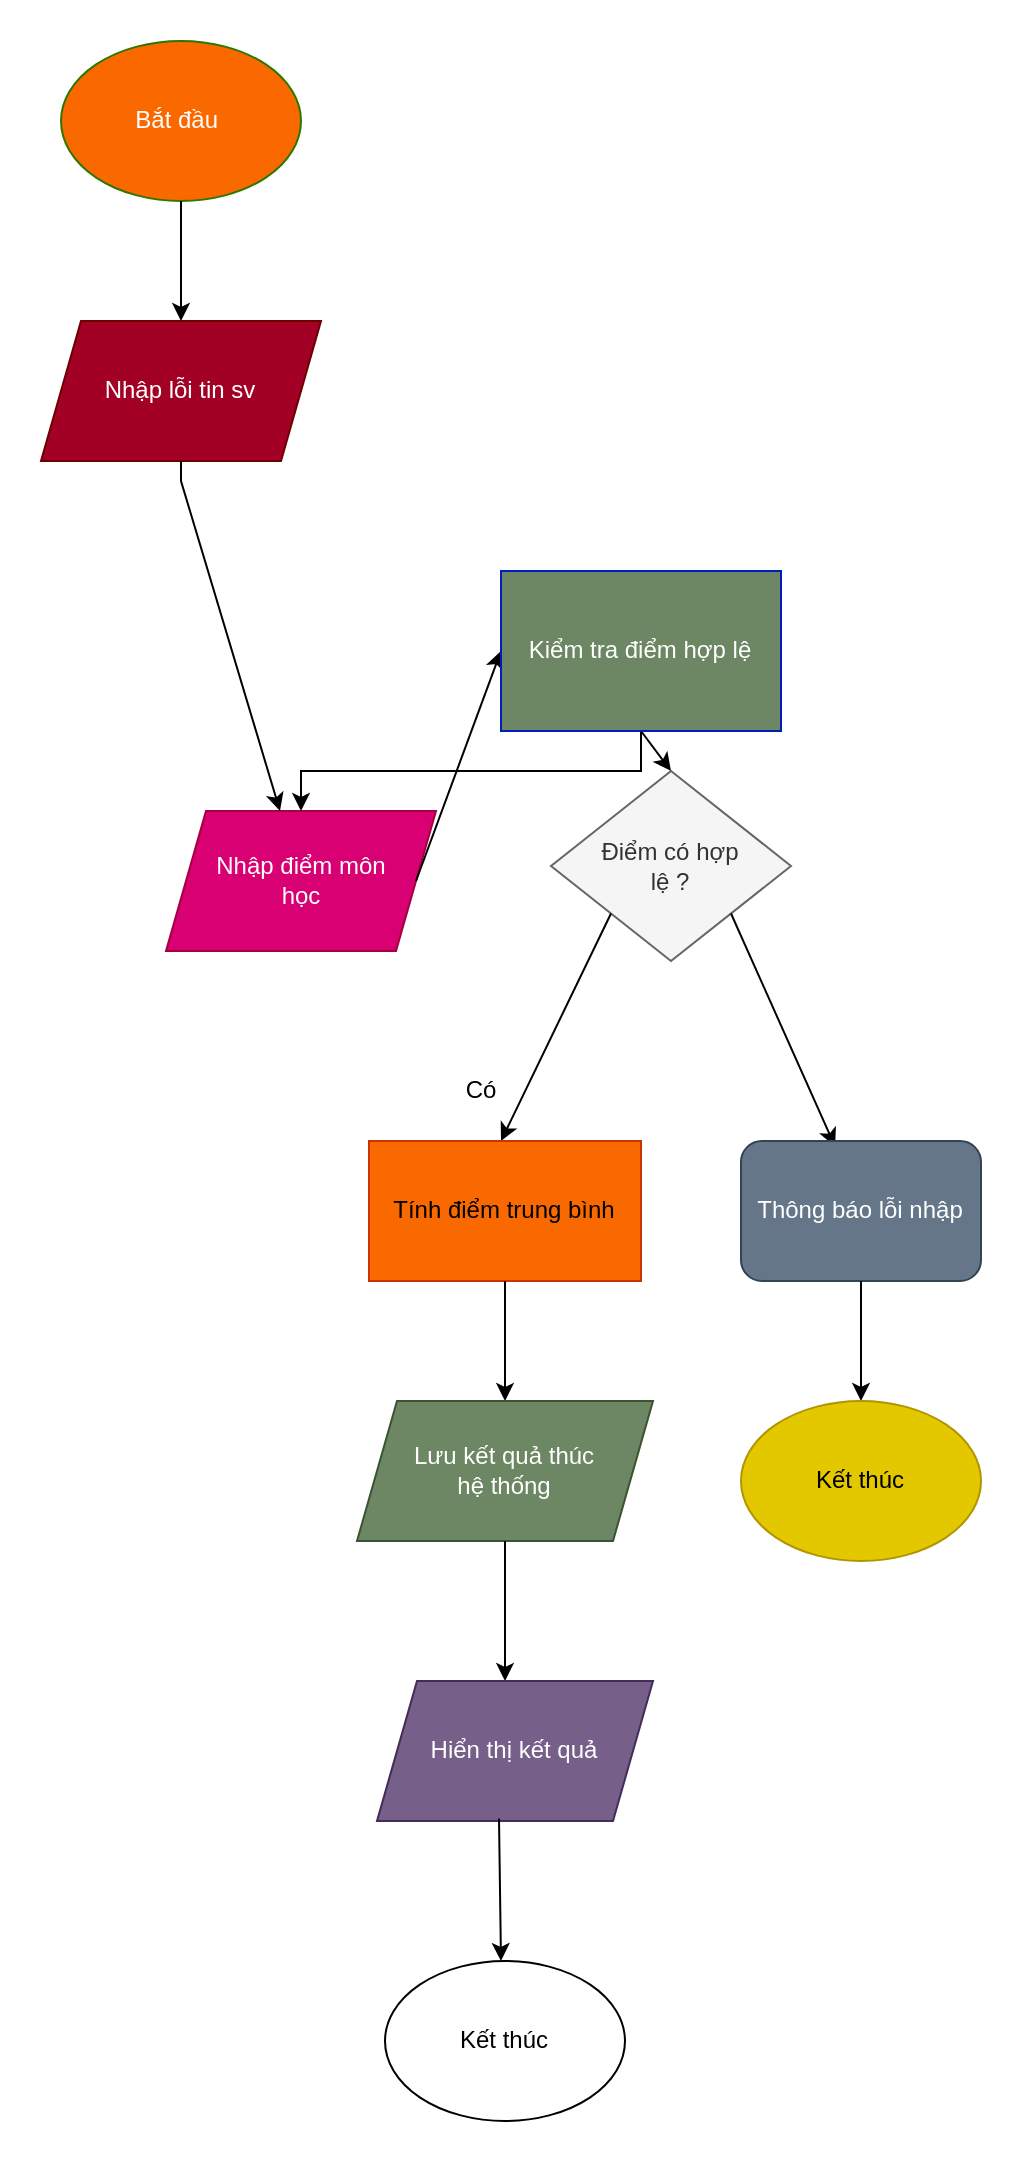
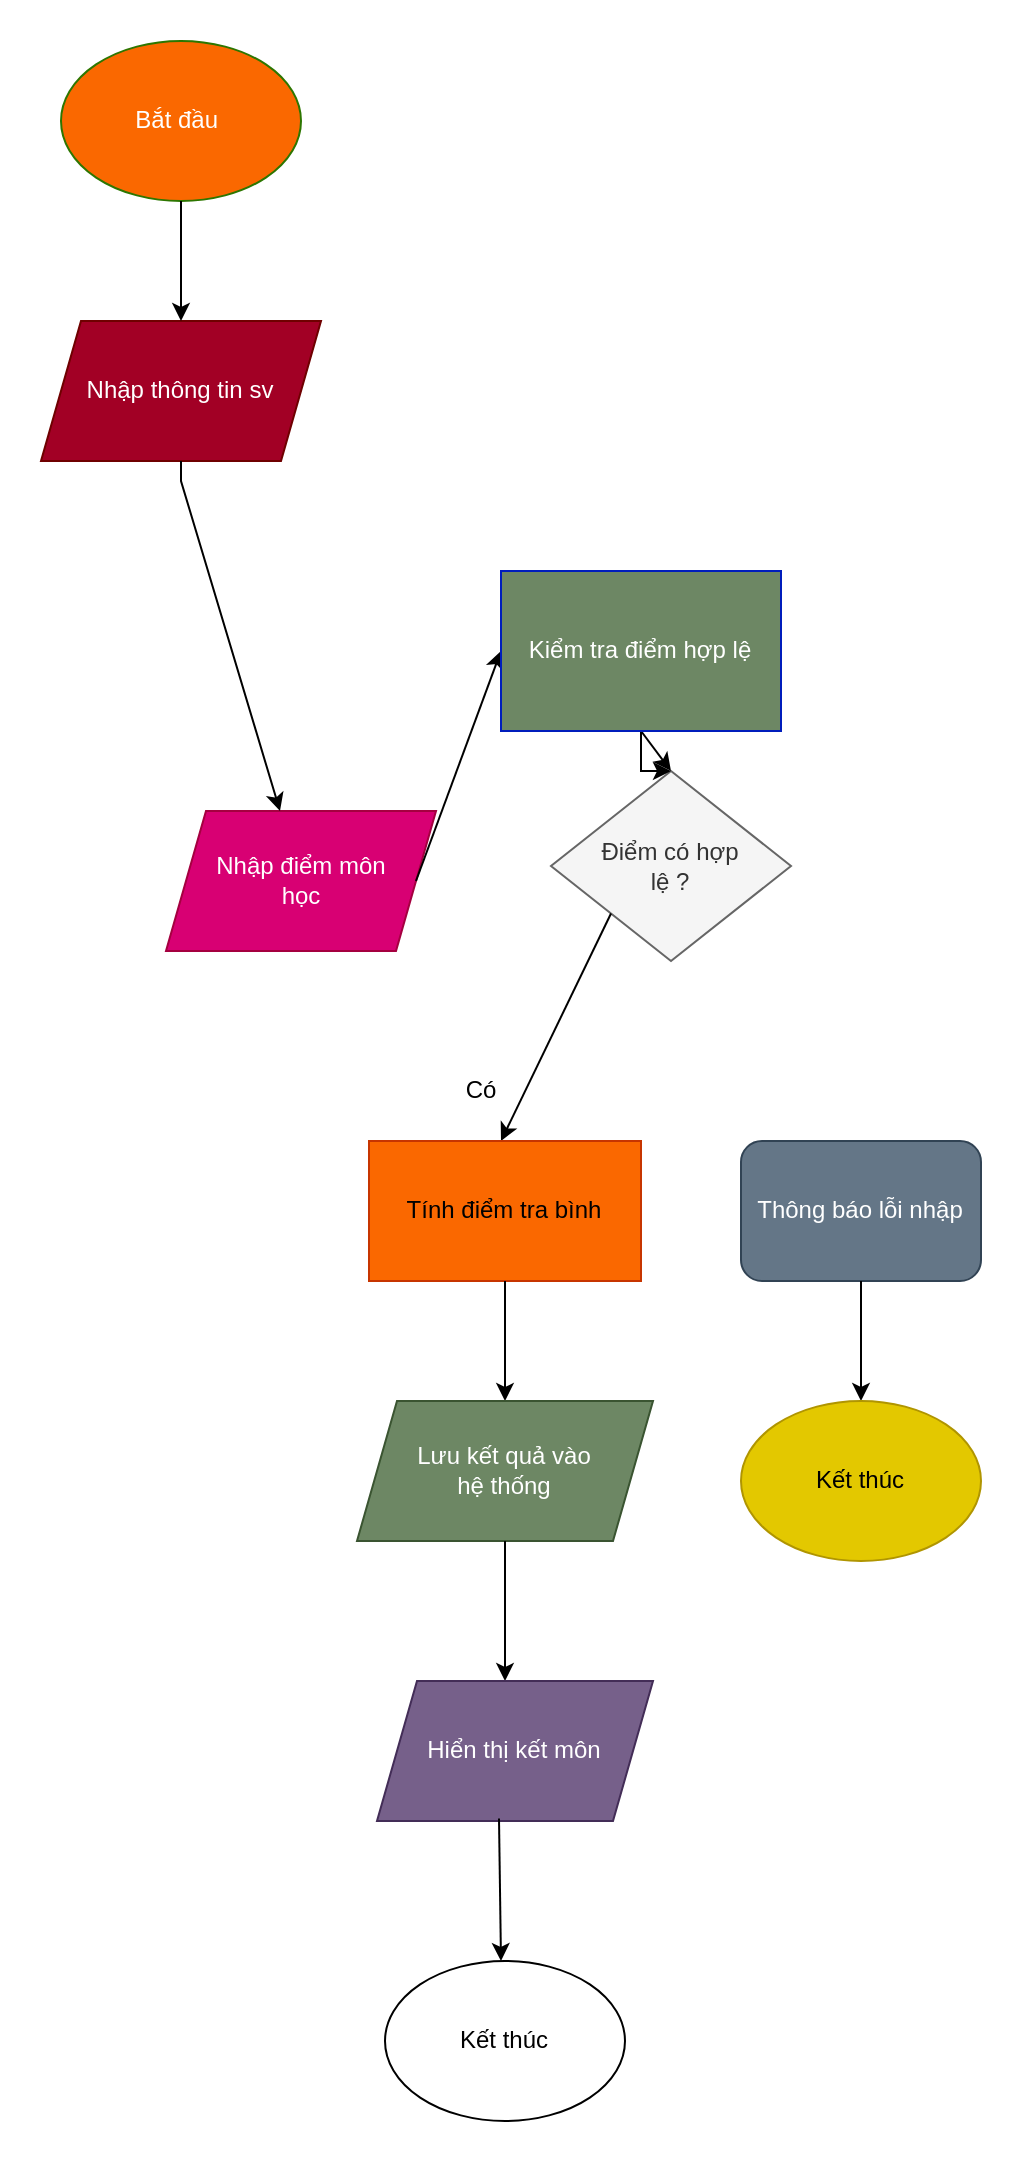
  <mxCell id="0" />
  <mxCell id="1" parent="0" />
  <mxCell id="2" value="Bắt đầu&amp;nbsp;" style="ellipse;whiteSpace=wrap;html=1;fillColor=#fa6800;strokeColor=#2D7600;fontColor=#ffffff;" parent="1" vertex="1"><mxGeometry x="30" y="20" width="120" height="80" as="geometry" /></mxCell>
- <mxCell id="3" value="Nhập lỗi tin sv" style="shape=parallelogram;perimeter=parallelogramPerimeter;whiteSpace=wrap;html=1;fixedSize=1;fillColor=#a20025;strokeColor=#6F0000;fontColor=#ffffff;" parent="1" vertex="1"><mxGeometry x="20" y="160" width="140" height="70" as="geometry" /></mxCell>
+ <mxCell id="3" value="Nhập thông tin sv" style="shape=parallelogram;perimeter=parallelogramPerimeter;whiteSpace=wrap;html=1;fixedSize=1;fillColor=#a20025;strokeColor=#6F0000;fontColor=#ffffff;" parent="1" vertex="1"><mxGeometry x="20" y="160" width="140" height="70" as="geometry" /></mxCell>
  <mxCell id="4" value="Nhập điểm môn&lt;div&gt;học&lt;/div&gt;" style="shape=parallelogram;perimeter=parallelogramPerimeter;whiteSpace=wrap;html=1;fixedSize=1;fillColor=#d80073;strokeColor=#A50040;fontColor=#ffffff;" parent="1" vertex="1"><mxGeometry x="82.5" y="405" width="135" height="70" as="geometry" /></mxCell>
  <mxCell id="5" value="Điểm có hợp&lt;div&gt;lệ ?&lt;/div&gt;" style="rhombus;whiteSpace=wrap;html=1;fillColor=#f5f5f5;fontColor=#333333;strokeColor=#666666;" parent="1" vertex="1"><mxGeometry x="275" y="385" width="120" height="95" as="geometry" /></mxCell>
  <mxCell id="6" value="" style="endArrow=classic;html=1;rounded=0;" parent="1" edge="1"><mxGeometry width="50" height="50" relative="1" as="geometry"><mxPoint x="90" y="100" as="sourcePoint" /><mxPoint x="90" y="160" as="targetPoint" /><Array as="points"><mxPoint x="90" y="130" /></Array></mxGeometry></mxCell>
  <mxCell id="7" value="" style="endArrow=classic;html=1;rounded=0;" parent="1" target="4" edge="1"><mxGeometry width="50" height="50" relative="1" as="geometry"><mxPoint x="90" y="240" as="sourcePoint" /><mxPoint x="115" y="240" as="targetPoint" /><Array as="points"><mxPoint x="90" y="230" /><mxPoint x="90" y="240" /></Array></mxGeometry></mxCell>
  <mxCell id="8" value="" style="endArrow=classic;html=1;rounded=0;exitX=1;exitY=0.5;exitDx=0;exitDy=0;entryX=0;entryY=0.5;entryDx=0;entryDy=0;entryPerimeter=0;" parent="1" source="4" edge="1"><mxGeometry width="50" height="50" relative="1" as="geometry"><mxPoint x="280" y="360" as="sourcePoint" /><mxPoint x="250" y="325" as="targetPoint" /><Array as="points" /></mxGeometry></mxCell>
  <mxCell id="9" value="" style="edgeStyle=none;orthogonalLoop=1;jettySize=auto;html=1;rounded=0;entryX=0.5;entryY=0;entryDx=0;entryDy=0;" parent="1" target="5" edge="1"><mxGeometry width="100" relative="1" as="geometry"><mxPoint x="320" y="365" as="sourcePoint" /><mxPoint x="310" y="440" as="targetPoint" /><Array as="points" /></mxGeometry></mxCell>
  <mxCell id="10" value="Có" style="text;html=1;align=center;verticalAlign=middle;resizable=0;points=[];autosize=1;strokeColor=none;fillColor=none;" parent="1" vertex="1"><mxGeometry x="220" y="530" width="40" height="30" as="geometry" /></mxCell>
- <mxCell id="11" value="" style="endArrow=classic;html=1;rounded=0;exitX=1;exitY=1;exitDx=0;exitDy=0;entryX=0.392;entryY=0.039;entryDx=0;entryDy=0;entryPerimeter=0;" parent="1" source="5" target="14" edge="1"><mxGeometry width="50" height="50" relative="1" as="geometry"><mxPoint x="430" y="580" as="sourcePoint" /><mxPoint x="400" y="570" as="targetPoint" /></mxGeometry></mxCell>
  <mxCell id="12" value="" style="endArrow=classic;html=1;rounded=0;exitX=0;exitY=1;exitDx=0;exitDy=0;" parent="1" source="5" edge="1"><mxGeometry width="50" height="50" relative="1" as="geometry"><mxPoint x="430" y="580" as="sourcePoint" /><mxPoint x="250" y="570" as="targetPoint" /></mxGeometry></mxCell>
- <mxCell id="13" value="Tính điểm trung bình" style="rounded=0;whiteSpace=wrap;html=1;fillColor=#fa6800;strokeColor=#C73500;fontColor=#000000;" parent="1" vertex="1"><mxGeometry x="184" y="570" width="136" height="70" as="geometry" /></mxCell>
+ <mxCell id="13" value="Tính điểm tra bình" style="rounded=0;whiteSpace=wrap;html=1;fillColor=#fa6800;strokeColor=#C73500;fontColor=#000000;" parent="1" vertex="1"><mxGeometry x="184" y="570" width="136" height="70" as="geometry" /></mxCell>
  <mxCell id="14" value="Thông báo lỗi nhập" style="whiteSpace=wrap;html=1;fillColor=#647687;strokeColor=#314354;fontColor=#ffffff;rounded=1;" parent="1" vertex="1"><mxGeometry x="370" y="570" width="120" height="70" as="geometry" /></mxCell>
  <mxCell id="15" value="" style="endArrow=classic;html=1;rounded=0;exitX=0.5;exitY=1;exitDx=0;exitDy=0;" parent="1" source="13" edge="1"><mxGeometry width="50" height="50" relative="1" as="geometry"><mxPoint x="440" y="610" as="sourcePoint" /><mxPoint x="252" y="700" as="targetPoint" /></mxGeometry></mxCell>
- <mxCell id="16" value="Lưu kết quả thúc&lt;div&gt;hệ thống&lt;/div&gt;" style="shape=parallelogram;perimeter=parallelogramPerimeter;whiteSpace=wrap;html=1;fixedSize=1;fillColor=#6d8764;strokeColor=#3A5431;fontColor=#ffffff;" parent="1" vertex="1"><mxGeometry x="178" y="700" width="148" height="70" as="geometry" /></mxCell>
- <mxCell id="17" value="" style="edgeStyle=orthogonalEdgeStyle;rounded=0;orthogonalLoop=1;jettySize=auto;html=1;exitX=0.5;exitY=1;exitDx=0;exitDy=0;" parent="1" source="18" target="4" edge="1"><mxGeometry relative="1" as="geometry" /></mxCell>
+ <mxCell id="16" value="Lưu kết quả vào&lt;div&gt;hệ thống&lt;/div&gt;" style="shape=parallelogram;perimeter=parallelogramPerimeter;whiteSpace=wrap;html=1;fixedSize=1;fillColor=#6d8764;strokeColor=#3A5431;fontColor=#ffffff;" parent="1" vertex="1"><mxGeometry x="178" y="700" width="148" height="70" as="geometry" /></mxCell>
+ <mxCell id="17" value="" style="edgeStyle=orthogonalEdgeStyle;rounded=0;orthogonalLoop=1;jettySize=auto;html=1;exitX=0.5;exitY=1;exitDx=0;exitDy=0;" parent="1" source="18" target="5" edge="1"><mxGeometry relative="1" as="geometry" /></mxCell>
  <mxCell id="18" value="Kiểm tra điểm hợp lệ" style="rounded=0;whiteSpace=wrap;html=1;fillColor=#6d8764;strokeColor=#001DBC;fontColor=#ffffff;" parent="1" vertex="1"><mxGeometry x="250" y="285" width="140" height="80" as="geometry" /></mxCell>
  <mxCell id="19" value="" style="endArrow=classic;html=1;rounded=0;exitX=0.5;exitY=1;exitDx=0;exitDy=0;" parent="1" source="14" edge="1"><mxGeometry width="50" height="50" relative="1" as="geometry"><mxPoint x="440" y="740" as="sourcePoint" /><mxPoint x="430" y="700" as="targetPoint" /></mxGeometry></mxCell>
  <mxCell id="20" value="Kết thúc" style="ellipse;whiteSpace=wrap;html=1;fillColor=#e3c800;strokeColor=#B09500;fontColor=#000000;" parent="1" vertex="1"><mxGeometry x="370" y="700" width="120" height="80" as="geometry" /></mxCell>
  <mxCell id="21" value="" style="endArrow=classic;html=1;rounded=0;exitX=0.5;exitY=1;exitDx=0;exitDy=0;" parent="1" source="16" edge="1"><mxGeometry width="50" height="50" relative="1" as="geometry"><mxPoint x="450" y="700" as="sourcePoint" /><mxPoint x="252" y="840" as="targetPoint" /></mxGeometry></mxCell>
- <mxCell id="22" value="Hiển thị kết quả" style="shape=parallelogram;perimeter=parallelogramPerimeter;whiteSpace=wrap;html=1;fixedSize=1;fillColor=#76608a;strokeColor=#432D57;fontColor=#ffffff;" parent="1" vertex="1"><mxGeometry x="188" y="840" width="138" height="70" as="geometry" /></mxCell>
+ <mxCell id="22" value="Hiển thị kết môn" style="shape=parallelogram;perimeter=parallelogramPerimeter;whiteSpace=wrap;html=1;fixedSize=1;fillColor=#76608a;strokeColor=#432D57;fontColor=#ffffff;" parent="1" vertex="1"><mxGeometry x="188" y="840" width="138" height="70" as="geometry" /></mxCell>
  <mxCell id="23" value="" style="endArrow=classic;html=1;rounded=0;exitX=0.442;exitY=0.982;exitDx=0;exitDy=0;exitPerimeter=0;" parent="1" source="22" edge="1"><mxGeometry width="50" height="50" relative="1" as="geometry"><mxPoint x="450" y="1000" as="sourcePoint" /><mxPoint x="250" y="980" as="targetPoint" /></mxGeometry></mxCell>
  <mxCell id="24" value="Kết thúc" style="ellipse;whiteSpace=wrap;html=1;" parent="1" vertex="1"><mxGeometry x="192" y="980" width="120" height="80" as="geometry" /></mxCell>
